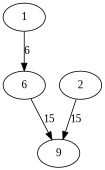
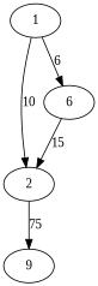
  digraph {
    fontname="Liberation Serif"
    node [fontname="Liberation Serif"]
    edge [fontname="Liberation Serif"]
    1
    2
    n3 [label=6]
    n4 [label=9]
+   1 -> 2 [label=10]
    1 -> n3 [label=6]
-   2 -> n4 [label=15]
-   n3 -> n4 [label=15]
+   2 -> n4 [label=75]
+   n3 -> 2 [label=15]
  }
